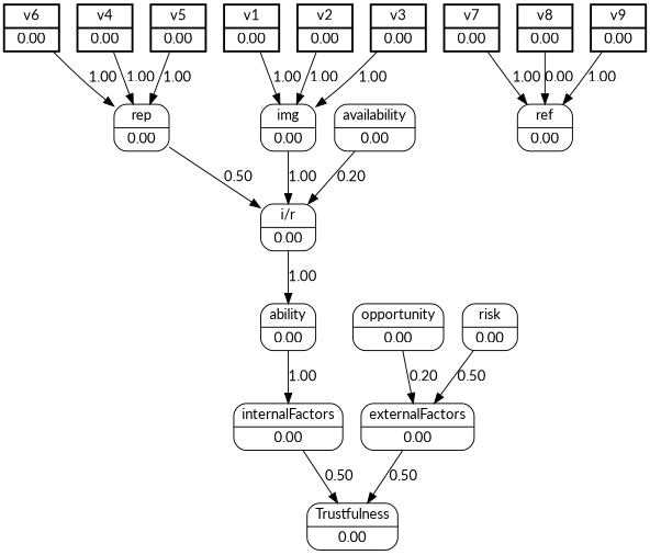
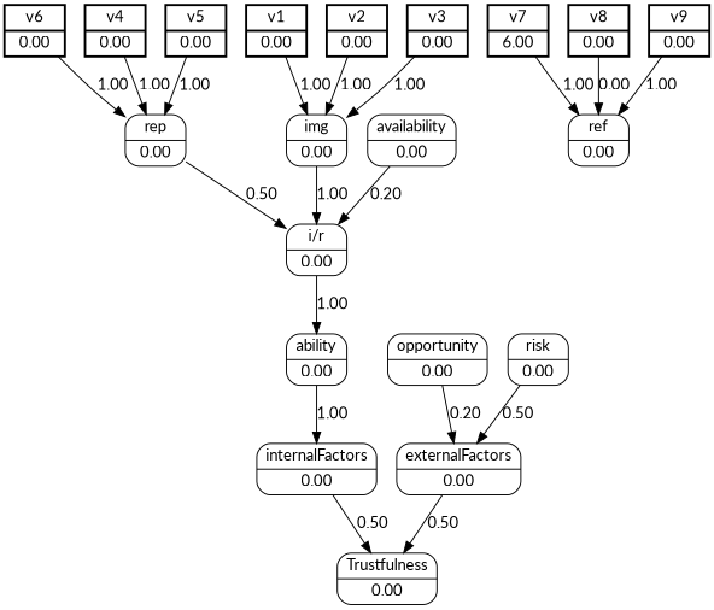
  digraph {
    fontname=Lato
    node [fontname=Lato shape=record style=rounded]
    edge [fontname=Lato]
    n1 [label="{v1 | 0.00}" penwidth=2 peripheries=2 style=bold]
    n2 [label="{img | 0.00}"]
    n3 [label="{i/r | 0.00}"]
    n4 [label="{v2 | 0.00}" penwidth=2 peripheries=2 style=bold]
    n5 [label="{v3 | 0.00}" penwidth=2 peripheries=2 style=bold]
    n6 [label="{v4 | 0.00}" penwidth=2 peripheries=2 style=bold]
    n7 [label="{rep | 0.00}"]
    n8 [label="{v5 | 0.00}" penwidth=2 peripheries=2 style=bold]
    n9 [label="{v6 | 0.00}" penwidth=2 peripheries=2 style=bold]
-   n10 [label="{v7 | 0.00}" penwidth=2 peripheries=2 style=bold]
+   n10 [label="{v7 | 6.00}" penwidth=2 peripheries=2 style=bold]
    n11 [label="{ref | 0.00}"]
    n12 [label="{v8 | 0.00}" penwidth=2 peripheries=2 style=bold]
    n13 [label="{v9 | 0.00}" penwidth=2 peripheries=2 style=bold]
    n14 [label="{ability | 0.00}"]
    n15 [label="{internalFactors | 0.00}"]
    n16 [label="{Trustfulness | 0.00}"]
    n17 [label="{availability | 0.00}"]
    n18 [label="{risk | 0.00}"]
    n19 [label="{externalFactors | 0.00}"]
    n20 [label="{opportunity | 0.00}"]
    n1 -> n2 [label=1.00]
    n2 -> n3 [label=1.00]
    n3 -> n14 [label=1.00]
    n4 -> n2 [label=1.00]
    n5 -> n2 [label=1.00]
    n6 -> n7 [label=1.00]
    n7 -> n3 [label=0.50]
    n8 -> n7 [label=1.00]
    n9 -> n7 [label=1.00]
    n10 -> n11 [label=1.00]
    n12 -> n11 [label=0.00]
    n13 -> n11 [label=1.00]
    n14 -> n15 [label=1.00]
    n15 -> n16 [label=0.50]
    n17 -> n3 [label=0.20]
    n18 -> n19 [label=0.50]
    n19 -> n16 [label=0.50]
    n20 -> n19 [label=0.20]
  }
